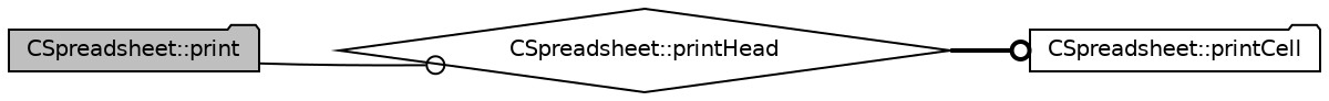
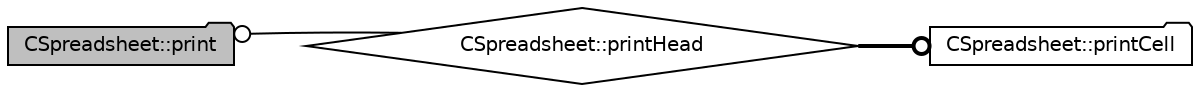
  digraph {
    rankdir=LR
    node [color=black fillcolor=white fontname=Helvetica fontsize=10 shape=folder style=filled]
    edge [arrowhead=odot color=black fontname=Helvetica fontsize=10 labelfontname=Helvetica labelfontsize=10]
    n1 [fillcolor=grey75 fontcolor=black height=0.2 label="CSpreadsheet::print" width=0.4]
    n2 [height=0.2 label="CSpreadsheet::printHead" shape=diamond width=0.4]
    n3 [height=0.2 label="CSpreadsheet::printCell" width=0.4]
-   n1 -> n2 [style=solid]
+   n2 -> n1 [style=solid]
    n2 -> n3 [style=bold]
  }
